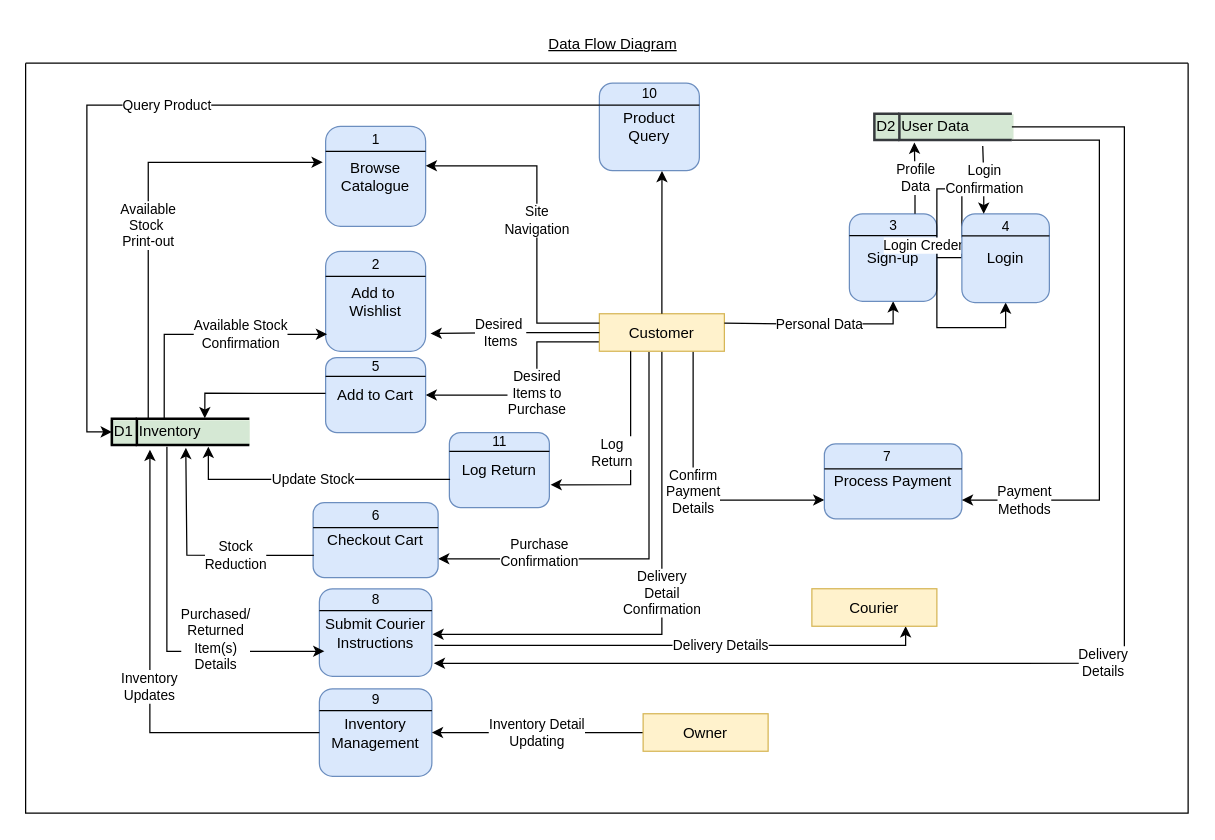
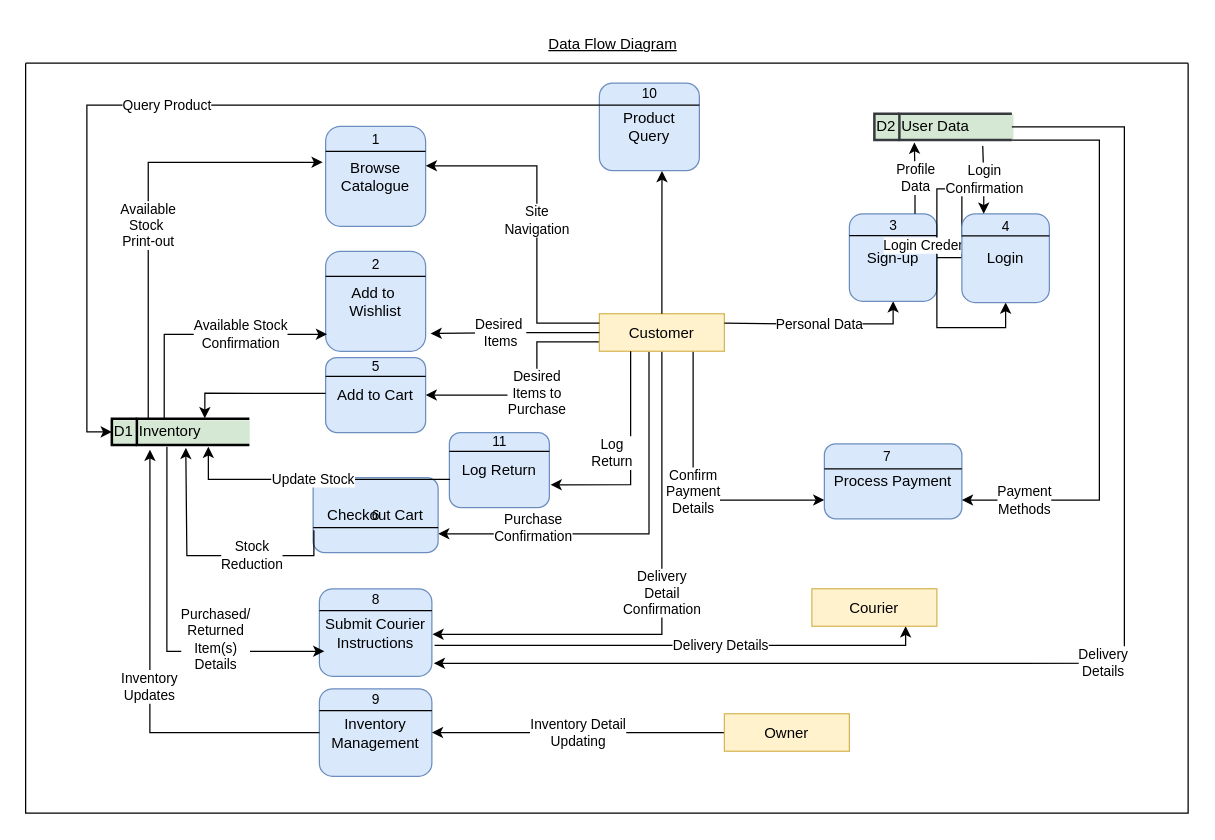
  <mxCell id="0" />
  <mxCell id="1" parent="0" />
  <mxCell id="2" value="" style="swimlane;startSize=0;" parent="1" vertex="1"><mxGeometry x="20" y="50" width="930" height="600" as="geometry"><mxRectangle x="120" y="120" width="50" height="40" as="alternateBounds" /></mxGeometry></mxCell>
  <mxCell id="3" value="" style="rounded=0;whiteSpace=wrap;html=1;fillColor=#d5e8d4;strokeColor=#82b366;strokeWidth=0;" vertex="1" parent="2"><mxGeometry x="68" y="286" width="111" height="19.5" as="geometry" /></mxCell>
  <mxCell id="4" value="" style="rounded=0;whiteSpace=wrap;html=1;fillColor=#d5e8d4;strokeColor=#82b366;strokeWidth=0;" vertex="1" parent="2"><mxGeometry x="679" y="41.25" width="111" height="19.5" as="geometry" /></mxCell>
  <mxCell id="5" value="Inventory" style="strokeWidth=2;html=1;shape=mxgraph.flowchart.annotation_1;align=left;pointerEvents=1;" vertex="1" parent="2"><mxGeometry x="89" y="284.5" width="90" height="21" as="geometry" /></mxCell>
  <mxCell id="6" value="D1" style="strokeWidth=2;html=1;shape=mxgraph.flowchart.annotation_1;align=left;pointerEvents=1;" vertex="1" parent="2"><mxGeometry x="69" y="284.5" width="20" height="21" as="geometry" /></mxCell>
  <mxCell id="7" value="Desired&lt;div&gt;Items to&lt;/div&gt;&lt;div&gt;Purchase&lt;/div&gt;" style="edgeStyle=orthogonalEdgeStyle;rounded=0;orthogonalLoop=1;jettySize=auto;html=1;exitX=0;exitY=0.75;exitDx=0;exitDy=0;entryX=1;entryY=0.5;entryDx=0;entryDy=0;" edge="1" parent="2" source="11" target="14"><mxGeometry relative="1" as="geometry"><Array as="points"><mxPoint x="409" y="223.5" /><mxPoint x="409" y="265.5" /></Array></mxGeometry></mxCell>
  <mxCell id="8" value="Purchase&lt;div&gt;Confirmation&lt;/div&gt;" style="edgeStyle=orthogonalEdgeStyle;rounded=0;orthogonalLoop=1;jettySize=auto;html=1;exitX=0.397;exitY=1.022;exitDx=0;exitDy=0;entryX=1;entryY=0.75;entryDx=0;entryDy=0;exitPerimeter=0;" edge="1" parent="2" source="11" target="24"><mxGeometry x="0.517" y="-5" relative="1" as="geometry"><mxPoint as="offset" /></mxGeometry></mxCell>
  <mxCell id="9" value="Delivery&lt;div&gt;Detail&lt;/div&gt;&lt;div&gt;Confirmation&lt;/div&gt;" style="edgeStyle=orthogonalEdgeStyle;rounded=0;orthogonalLoop=1;jettySize=auto;html=1;exitX=0.5;exitY=1;exitDx=0;exitDy=0;entryX=1.005;entryY=0.52;entryDx=0;entryDy=0;entryPerimeter=0;" edge="1" parent="2" source="11" target="29"><mxGeometry x="-0.059" relative="1" as="geometry"><mxPoint x="339" y="456.5" as="targetPoint" /><Array as="points"><mxPoint x="509" y="457" /><mxPoint x="360" y="457" /></Array><mxPoint as="offset" /></mxGeometry></mxCell>
  <mxCell id="10" value="Confirm&lt;div&gt;Payment&lt;/div&gt;&lt;div&gt;Details&lt;/div&gt;" style="edgeStyle=orthogonalEdgeStyle;rounded=0;orthogonalLoop=1;jettySize=auto;html=1;exitX=0.75;exitY=1;exitDx=0;exitDy=0;entryX=0;entryY=0.75;entryDx=0;entryDy=0;" edge="1" parent="2" source="11" target="26"><mxGeometry relative="1" as="geometry" /></mxCell>
  <mxCell id="11" value="Customer" style="rounded=0;whiteSpace=wrap;html=1;fillColor=#fff2cc;strokeColor=#d6b656;" vertex="1" parent="2"><mxGeometry x="459" y="200.5" width="100" height="30" as="geometry" /></mxCell>
  <mxCell id="12" value="Browse&lt;div&gt;Catalogue&lt;/div&gt;" style="rounded=1;whiteSpace=wrap;html=1;fillColor=#dae8fc;strokeColor=#6c8ebf;" vertex="1" parent="2"><mxGeometry x="240" y="50.5" width="80" height="80" as="geometry" /></mxCell>
  <mxCell id="13" value="1" style="endArrow=none;html=1;rounded=0;exitX=0;exitY=0.25;exitDx=0;exitDy=0;entryX=1;entryY=0.25;entryDx=0;entryDy=0;labelBackgroundColor=none;" edge="1" parent="2" source="12" target="12"><mxGeometry y="10" width="50" height="50" relative="1" as="geometry"><mxPoint x="430" y="220.5" as="sourcePoint" /><mxPoint x="480" y="170.5" as="targetPoint" /><mxPoint as="offset" /></mxGeometry></mxCell>
  <mxCell id="14" value="Add to Cart" style="rounded=1;whiteSpace=wrap;html=1;fillColor=#dae8fc;strokeColor=#6c8ebf;" vertex="1" parent="2"><mxGeometry x="240" y="235.5" width="80" height="60" as="geometry" /></mxCell>
  <mxCell id="15" value="5" style="endArrow=none;html=1;rounded=0;exitX=0;exitY=0.25;exitDx=0;exitDy=0;entryX=1;entryY=0.25;entryDx=0;entryDy=0;labelBackgroundColor=none;" edge="1" source="14" target="14" parent="2"><mxGeometry y="8" width="50" height="50" relative="1" as="geometry"><mxPoint x="120" y="35.5" as="sourcePoint" /><mxPoint x="170" y="-14.5" as="targetPoint" /><mxPoint as="offset" /></mxGeometry></mxCell>
  <mxCell id="16" value="Add to&amp;nbsp;&lt;div&gt;Wishlist&lt;/div&gt;" style="rounded=1;whiteSpace=wrap;html=1;fillColor=#dae8fc;strokeColor=#6c8ebf;" vertex="1" parent="2"><mxGeometry x="240" y="150.5" width="80" height="80" as="geometry" /></mxCell>
  <mxCell id="17" value="2" style="endArrow=none;html=1;rounded=0;exitX=0;exitY=0.25;exitDx=0;exitDy=0;entryX=1;entryY=0.25;entryDx=0;entryDy=0;labelBackgroundColor=none;" edge="1" source="16" target="16" parent="2"><mxGeometry y="10" width="50" height="50" relative="1" as="geometry"><mxPoint x="350" y="360.5" as="sourcePoint" /><mxPoint x="400" y="310.5" as="targetPoint" /><mxPoint as="offset" /></mxGeometry></mxCell>
  <mxCell id="18" value="Personal Data" style="edgeStyle=orthogonalEdgeStyle;rounded=0;orthogonalLoop=1;jettySize=auto;html=1;exitX=0.5;exitY=1;exitDx=0;exitDy=0;entryX=1;entryY=0.25;entryDx=0;entryDy=0;startArrow=classic;startFill=1;endArrow=none;endFill=0;" edge="1" parent="2" source="19" target="11"><mxGeometry relative="1" as="geometry"><Array as="points"><mxPoint x="694" y="208.5" /><mxPoint x="609" y="208.5" /></Array></mxGeometry></mxCell>
  <mxCell id="19" value="Sign-up" style="rounded=1;whiteSpace=wrap;html=1;fillColor=#dae8fc;strokeColor=#6c8ebf;" vertex="1" parent="2"><mxGeometry x="659" y="120.5" width="70" height="70" as="geometry" /></mxCell>
  <mxCell id="20" value="3" style="endArrow=none;html=1;rounded=0;exitX=0;exitY=0.25;exitDx=0;exitDy=0;entryX=1;entryY=0.25;entryDx=0;entryDy=0;labelBackgroundColor=none;" edge="1" source="19" target="19" parent="2"><mxGeometry y="8" width="50" height="50" relative="1" as="geometry"><mxPoint x="539" y="340.5" as="sourcePoint" /><mxPoint x="589" y="290.5" as="targetPoint" /><mxPoint as="offset" /></mxGeometry></mxCell>
  <mxCell id="21" value="Login Credentials" style="edgeStyle=orthogonalEdgeStyle;rounded=0;orthogonalLoop=1;jettySize=auto;html=1;exitX=0.5;exitY=1;exitDx=0;exitDy=0;startArrow=classic;startFill=1;endArrow=none;endFill=0;" edge="1" parent="2" source="22" target="19"><mxGeometry relative="1" as="geometry" /></mxCell>
  <mxCell id="22" value="Login" style="rounded=1;whiteSpace=wrap;html=1;fillColor=#dae8fc;strokeColor=#6c8ebf;" vertex="1" parent="2"><mxGeometry x="749" y="120.5" width="70" height="71" as="geometry" /></mxCell>
  <mxCell id="23" value="4" style="endArrow=none;html=1;rounded=0;exitX=0;exitY=0.25;exitDx=0;exitDy=0;entryX=1;entryY=0.25;entryDx=0;entryDy=0;labelBackgroundColor=none;" edge="1" source="22" target="22" parent="2"><mxGeometry y="7" width="50" height="50" relative="1" as="geometry"><mxPoint x="469" y="162.5" as="sourcePoint" /><mxPoint x="519" y="112.5" as="targetPoint" /><mxPoint as="offset" /></mxGeometry></mxCell>
- <mxCell id="24" value="Checkout Cart" style="rounded=1;whiteSpace=wrap;html=1;fillColor=#dae8fc;strokeColor=#6c8ebf;" vertex="1" parent="2"><mxGeometry x="230" y="351.5" width="100" height="60" as="geometry" /></mxCell>
+ <mxCell id="24" value="Checkout Cart" style="rounded=1;whiteSpace=wrap;html=1;fillColor=#dae8fc;strokeColor=#6c8ebf;" vertex="1" parent="2"><mxGeometry x="230" y="331.5" width="100" height="60" as="geometry" /></mxCell>
  <mxCell id="25" value="6" style="endArrow=none;html=1;rounded=0;exitX=0;exitY=0.25;exitDx=0;exitDy=0;entryX=1;entryY=0.25;entryDx=0;entryDy=0;labelBackgroundColor=none;" edge="1" parent="2"><mxGeometry y="10" width="50" height="50" relative="1" as="geometry"><mxPoint x="230" y="371.5" as="sourcePoint" /><mxPoint x="330" y="371.5" as="targetPoint" /><mxPoint as="offset" /></mxGeometry></mxCell>
  <mxCell id="26" value="Process Payment" style="rounded=1;whiteSpace=wrap;html=1;fillColor=#dae8fc;strokeColor=#6c8ebf;" vertex="1" parent="2"><mxGeometry x="639" y="304.5" width="110" height="60" as="geometry" /></mxCell>
  <mxCell id="27" value="7" style="endArrow=none;html=1;rounded=0;exitX=0;exitY=0.25;exitDx=0;exitDy=0;entryX=1;entryY=0.25;entryDx=0;entryDy=0;labelBackgroundColor=none;" edge="1" parent="2"><mxGeometry x="-0.091" y="10" width="50" height="50" relative="1" as="geometry"><mxPoint x="639" y="324.5" as="sourcePoint" /><mxPoint x="749" y="324.5" as="targetPoint" /><mxPoint as="offset" /></mxGeometry></mxCell>
  <mxCell id="28" value="Delivery Details" style="edgeStyle=orthogonalEdgeStyle;rounded=0;orthogonalLoop=1;jettySize=auto;html=1;entryX=0.75;entryY=1;entryDx=0;entryDy=0;exitX=1.024;exitY=0.647;exitDx=0;exitDy=0;exitPerimeter=0;" edge="1" parent="2" source="29" target="46"><mxGeometry x="0.167" relative="1" as="geometry"><mxPoint x="340" y="466" as="sourcePoint" /><Array as="points"><mxPoint x="704" y="466" /></Array><mxPoint as="offset" /></mxGeometry></mxCell>
  <mxCell id="29" value="Submit Courier Instructions" style="rounded=1;whiteSpace=wrap;html=1;fillColor=#dae8fc;strokeColor=#6c8ebf;" vertex="1" parent="2"><mxGeometry x="235" y="420.5" width="90" height="70" as="geometry" /></mxCell>
  <mxCell id="30" value="8" style="endArrow=none;html=1;rounded=0;exitX=0;exitY=0.25;exitDx=0;exitDy=0;entryX=1;entryY=0.25;entryDx=0;entryDy=0;labelBackgroundColor=none;" edge="1" source="29" target="29" parent="2"><mxGeometry y="9" width="50" height="50" relative="1" as="geometry"><mxPoint x="705" y="466.5" as="sourcePoint" /><mxPoint x="755" y="416.5" as="targetPoint" /><mxPoint as="offset" /></mxGeometry></mxCell>
  <mxCell id="31" value="Available&lt;div&gt;Stock&amp;nbsp;&lt;/div&gt;&lt;div&gt;Print-out&lt;/div&gt;" style="edgeStyle=orthogonalEdgeStyle;rounded=0;orthogonalLoop=1;jettySize=auto;html=1;exitX=0.101;exitY=-0.006;exitDx=0;exitDy=0;exitPerimeter=0;entryX=-0.029;entryY=0.36;entryDx=0;entryDy=0;entryPerimeter=0;" edge="1" parent="2" source="5" target="12"><mxGeometry x="-0.102" relative="1" as="geometry"><Array as="points"><mxPoint x="98" y="79.5" /></Array><mxPoint y="1" as="offset" /></mxGeometry></mxCell>
  <mxCell id="32" value="Available Stock&lt;div&gt;Confirmation&lt;/div&gt;" style="edgeStyle=orthogonalEdgeStyle;rounded=0;orthogonalLoop=1;jettySize=auto;html=1;entryX=0.015;entryY=0.83;entryDx=0;entryDy=0;entryPerimeter=0;exitX=0.243;exitY=-0.025;exitDx=0;exitDy=0;exitPerimeter=0;" edge="1" parent="2" source="5" target="16"><mxGeometry x="0.299" relative="1" as="geometry"><mxPoint x="109" y="250.5" as="sourcePoint" /><Array as="points"><mxPoint x="111" y="216.5" /></Array><mxPoint as="offset" /></mxGeometry></mxCell>
  <mxCell id="33" value="Stock&lt;div&gt;Reduction&lt;/div&gt;" style="edgeStyle=orthogonalEdgeStyle;rounded=0;orthogonalLoop=1;jettySize=auto;html=1;entryX=0.006;entryY=0.704;entryDx=0;entryDy=0;entryPerimeter=0;startArrow=classic;startFill=1;endArrow=none;endFill=0;exitX=0.436;exitY=1.107;exitDx=0;exitDy=0;exitPerimeter=0;" edge="1" parent="2" source="5" target="24"><mxGeometry x="0.33" relative="1" as="geometry"><mxPoint x="129" y="314.5" as="sourcePoint" /><Array as="points"><mxPoint x="128" y="315" /><mxPoint x="129" y="315" /><mxPoint x="129" y="394" /></Array><mxPoint as="offset" /></mxGeometry></mxCell>
  <mxCell id="34" value="Purchased/&lt;div&gt;Returned&lt;br&gt;&lt;div&gt;Item(s)&lt;/div&gt;&lt;div&gt;Details&lt;/div&gt;&lt;/div&gt;" style="edgeStyle=orthogonalEdgeStyle;rounded=0;orthogonalLoop=1;jettySize=auto;html=1;exitX=0.267;exitY=1.071;exitDx=0;exitDy=0;exitPerimeter=0;" edge="1" parent="2" source="5"><mxGeometry x="0.4" y="10" relative="1" as="geometry"><mxPoint x="239" y="470.5" as="targetPoint" /><Array as="points"><mxPoint x="113" y="470.5" /><mxPoint x="239" y="470.5" /></Array><mxPoint as="offset" /></mxGeometry></mxCell>
  <mxCell id="35" value="Payment&lt;div&gt;Methods&lt;/div&gt;" style="edgeStyle=orthogonalEdgeStyle;rounded=0;orthogonalLoop=1;jettySize=auto;html=1;exitX=1;exitY=1;exitDx=0;exitDy=0;exitPerimeter=0;entryX=1;entryY=0.75;entryDx=0;entryDy=0;" edge="1" parent="2" source="36" target="26"><mxGeometry x="0.786" relative="1" as="geometry"><Array as="points"><mxPoint x="859" y="61.5" /><mxPoint x="859" y="349.5" /></Array><mxPoint as="offset" /></mxGeometry></mxCell>
  <mxCell id="36" value="User Data" style="strokeWidth=2;html=1;shape=mxgraph.flowchart.annotation_1;align=left;pointerEvents=1;fillColor=default;strokeColor=#36393d;labelBackgroundColor=none;" vertex="1" parent="2"><mxGeometry x="699" y="40.5" width="90" height="21" as="geometry" /></mxCell>
  <mxCell id="37" value="D2" style="strokeWidth=2;html=1;shape=mxgraph.flowchart.annotation_1;align=left;pointerEvents=1;fillColor=#ffcccc;strokeColor=#36393d;" vertex="1" parent="2"><mxGeometry x="679" y="40.5" width="20" height="21" as="geometry" /></mxCell>
  <mxCell id="38" value="Inventory&lt;div&gt;Management&lt;/div&gt;" style="rounded=1;whiteSpace=wrap;html=1;fillColor=#dae8fc;strokeColor=#6c8ebf;" vertex="1" parent="2"><mxGeometry x="235" y="500.5" width="90" height="70" as="geometry" /></mxCell>
  <mxCell id="39" value="9" style="endArrow=none;html=1;rounded=0;exitX=0;exitY=0.25;exitDx=0;exitDy=0;entryX=1;entryY=0.25;entryDx=0;entryDy=0;labelBackgroundColor=none;" edge="1" parent="2" source="38" target="38"><mxGeometry y="9" width="50" height="50" relative="1" as="geometry"><mxPoint x="685" y="536.5" as="sourcePoint" /><mxPoint x="735" y="486.5" as="targetPoint" /><mxPoint as="offset" /></mxGeometry></mxCell>
  <mxCell id="40" value="Profile&lt;div&gt;Data&lt;/div&gt;" style="edgeStyle=orthogonalEdgeStyle;rounded=0;orthogonalLoop=1;jettySize=auto;html=1;exitX=0.75;exitY=0;exitDx=0;exitDy=0;entryX=0.133;entryY=1.095;entryDx=0;entryDy=0;entryPerimeter=0;" edge="1" parent="2" source="19" target="36"><mxGeometry relative="1" as="geometry" /></mxCell>
  <mxCell id="41" value="Login&lt;div&gt;Confirmation&lt;/div&gt;" style="edgeStyle=orthogonalEdgeStyle;rounded=0;orthogonalLoop=1;jettySize=auto;html=1;exitX=0.25;exitY=0;exitDx=0;exitDy=0;entryX=0.741;entryY=1.228;entryDx=0;entryDy=0;entryPerimeter=0;startArrow=classic;startFill=1;endArrow=none;endFill=0;" edge="1" parent="2" source="22" target="36"><mxGeometry relative="1" as="geometry" /></mxCell>
  <mxCell id="42" value="Site&lt;div&gt;Navigation&lt;/div&gt;" style="edgeStyle=orthogonalEdgeStyle;rounded=0;orthogonalLoop=1;jettySize=auto;html=1;exitX=0;exitY=0.25;exitDx=0;exitDy=0;entryX=1.001;entryY=0.396;entryDx=0;entryDy=0;entryPerimeter=0;" edge="1" parent="2" source="11" target="12"><mxGeometry relative="1" as="geometry"><Array as="points"><mxPoint x="409" y="208.5" /><mxPoint x="409" y="82.5" /></Array></mxGeometry></mxCell>
  <mxCell id="43" value="Desired&amp;nbsp;&lt;div&gt;Items&lt;/div&gt;" style="edgeStyle=orthogonalEdgeStyle;rounded=0;orthogonalLoop=1;jettySize=auto;html=1;exitX=0;exitY=0.5;exitDx=0;exitDy=0;entryX=1.049;entryY=0.822;entryDx=0;entryDy=0;entryPerimeter=0;" edge="1" parent="2" source="11" target="16"><mxGeometry x="0.174" relative="1" as="geometry"><mxPoint x="349" y="215.5" as="targetPoint" /><mxPoint as="offset" /></mxGeometry></mxCell>
  <mxCell id="44" value="Inventory&lt;div&gt;Updates&lt;/div&gt;" style="edgeStyle=orthogonalEdgeStyle;rounded=0;orthogonalLoop=1;jettySize=auto;html=1;exitX=0;exitY=0.5;exitDx=0;exitDy=0;entryX=0.116;entryY=1.177;entryDx=0;entryDy=0;entryPerimeter=0;startArrow=none;startFill=0;endArrow=classic;endFill=1;" edge="1" parent="2" source="38" target="5"><mxGeometry x="-0.048" relative="1" as="geometry"><mxPoint as="offset" /></mxGeometry></mxCell>
  <mxCell id="45" value="Delivery&lt;div&gt;Details&lt;/div&gt;" style="edgeStyle=orthogonalEdgeStyle;rounded=0;orthogonalLoop=1;jettySize=auto;html=1;exitX=1;exitY=0.5;exitDx=0;exitDy=0;exitPerimeter=0;entryX=1.017;entryY=0.852;entryDx=0;entryDy=0;entryPerimeter=0;" edge="1" parent="2" source="36" target="29"><mxGeometry relative="1" as="geometry"><mxPoint x="359" y="480.5" as="targetPoint" /><Array as="points"><mxPoint x="879" y="51.5" /><mxPoint x="879" y="480.5" /></Array></mxGeometry></mxCell>
  <mxCell id="46" value="Courier" style="rounded=0;whiteSpace=wrap;html=1;fillColor=#fff2cc;strokeColor=#d6b656;" vertex="1" parent="2"><mxGeometry x="629" y="420.5" width="100" height="30" as="geometry" /></mxCell>
  <mxCell id="47" value="Inventory Detail&lt;div&gt;Updating&lt;/div&gt;" style="edgeStyle=orthogonalEdgeStyle;rounded=0;orthogonalLoop=1;jettySize=auto;html=1;exitX=0;exitY=0.5;exitDx=0;exitDy=0;entryX=1;entryY=0.5;entryDx=0;entryDy=0;" edge="1" parent="2" source="48" target="38"><mxGeometry relative="1" as="geometry" /></mxCell>
- <mxCell id="48" value="Owner" style="rounded=0;whiteSpace=wrap;html=1;fillColor=#fff2cc;strokeColor=#d6b656;" vertex="1" parent="2"><mxGeometry x="494" y="520.5" width="100" height="30" as="geometry" /></mxCell>
+ <mxCell id="48" value="Owner" style="rounded=0;whiteSpace=wrap;html=1;fillColor=#fff2cc;strokeColor=#d6b656;" vertex="1" parent="2"><mxGeometry x="559" y="520.5" width="100" height="30" as="geometry" /></mxCell>
  <mxCell id="49" value="Product&lt;div&gt;Query&lt;/div&gt;" style="rounded=1;whiteSpace=wrap;html=1;fillColor=#dae8fc;strokeColor=#6c8ebf;" vertex="1" parent="2"><mxGeometry x="459" y="16" width="80" height="70" as="geometry" /></mxCell>
  <mxCell id="50" value="10" style="endArrow=none;html=1;rounded=0;exitX=0;exitY=0.25;exitDx=0;exitDy=0;entryX=1;entryY=0.25;entryDx=0;entryDy=0;labelBackgroundColor=none;" edge="1" parent="2" source="49" target="49"><mxGeometry y="10" width="50" height="50" relative="1" as="geometry"><mxPoint x="649" y="186" as="sourcePoint" /><mxPoint x="699" y="136" as="targetPoint" /><mxPoint as="offset" /></mxGeometry></mxCell>
  <mxCell id="51" style="edgeStyle=orthogonalEdgeStyle;rounded=0;orthogonalLoop=1;jettySize=auto;html=1;exitX=0.5;exitY=0;exitDx=0;exitDy=0;entryX=0.626;entryY=1.003;entryDx=0;entryDy=0;entryPerimeter=0;" edge="1" parent="2" source="11" target="49"><mxGeometry relative="1" as="geometry" /></mxCell>
  <mxCell id="52" value="Query Product" style="edgeStyle=orthogonalEdgeStyle;rounded=0;orthogonalLoop=1;jettySize=auto;html=1;exitX=0;exitY=0.25;exitDx=0;exitDy=0;entryX=0;entryY=0.5;entryDx=0;entryDy=0;entryPerimeter=0;" edge="1" parent="2" source="49" target="6"><mxGeometry relative="1" as="geometry" /></mxCell>
  <mxCell id="53" value="Log Return" style="rounded=1;whiteSpace=wrap;html=1;fillColor=#dae8fc;strokeColor=#6c8ebf;" vertex="1" parent="2"><mxGeometry x="339" y="295.5" width="80" height="60" as="geometry" /></mxCell>
  <mxCell id="54" value="11" style="endArrow=none;html=1;rounded=0;exitX=0;exitY=0.25;exitDx=0;exitDy=0;entryX=1;entryY=0.25;entryDx=0;entryDy=0;labelBackgroundColor=none;" edge="1" parent="2" source="53" target="53"><mxGeometry y="8" width="50" height="50" relative="1" as="geometry"><mxPoint x="219" y="95.5" as="sourcePoint" /><mxPoint x="269" y="45.5" as="targetPoint" /><mxPoint as="offset" /></mxGeometry></mxCell>
  <mxCell id="55" value="Log&lt;div&gt;Return&lt;/div&gt;" style="edgeStyle=orthogonalEdgeStyle;rounded=0;orthogonalLoop=1;jettySize=auto;html=1;exitX=0.25;exitY=1;exitDx=0;exitDy=0;entryX=1.012;entryY=0.697;entryDx=0;entryDy=0;entryPerimeter=0;" edge="1" parent="2" source="11" target="53"><mxGeometry x="-0.052" y="-15" relative="1" as="geometry"><mxPoint as="offset" /></mxGeometry></mxCell>
  <mxCell id="56" value="Update Stock" style="edgeStyle=orthogonalEdgeStyle;rounded=0;orthogonalLoop=1;jettySize=auto;html=1;exitX=0.635;exitY=1.063;exitDx=0;exitDy=0;exitPerimeter=0;entryX=0.007;entryY=0.625;entryDx=0;entryDy=0;entryPerimeter=0;startArrow=classic;startFill=1;endArrow=none;endFill=0;" edge="1" parent="2" source="5" target="53"><mxGeometry relative="1" as="geometry"><Array as="points"><mxPoint x="146" y="333.5" /></Array></mxGeometry></mxCell>
  <mxCell id="57" style="edgeStyle=orthogonalEdgeStyle;rounded=0;orthogonalLoop=1;jettySize=auto;html=1;entryX=0.604;entryY=-0.018;entryDx=0;entryDy=0;entryPerimeter=0;exitX=-0.001;exitY=0.477;exitDx=0;exitDy=0;exitPerimeter=0;" edge="1" parent="2" source="14" target="5"><mxGeometry relative="1" as="geometry" /></mxCell>
  <mxCell id="58" value="Data Flow Diagram" style="text;html=1;align=center;verticalAlign=middle;whiteSpace=wrap;rounded=0;fontStyle=4" parent="1" vertex="1"><mxGeometry x="420" y="20" width="140" height="30" as="geometry" /></mxCell>
